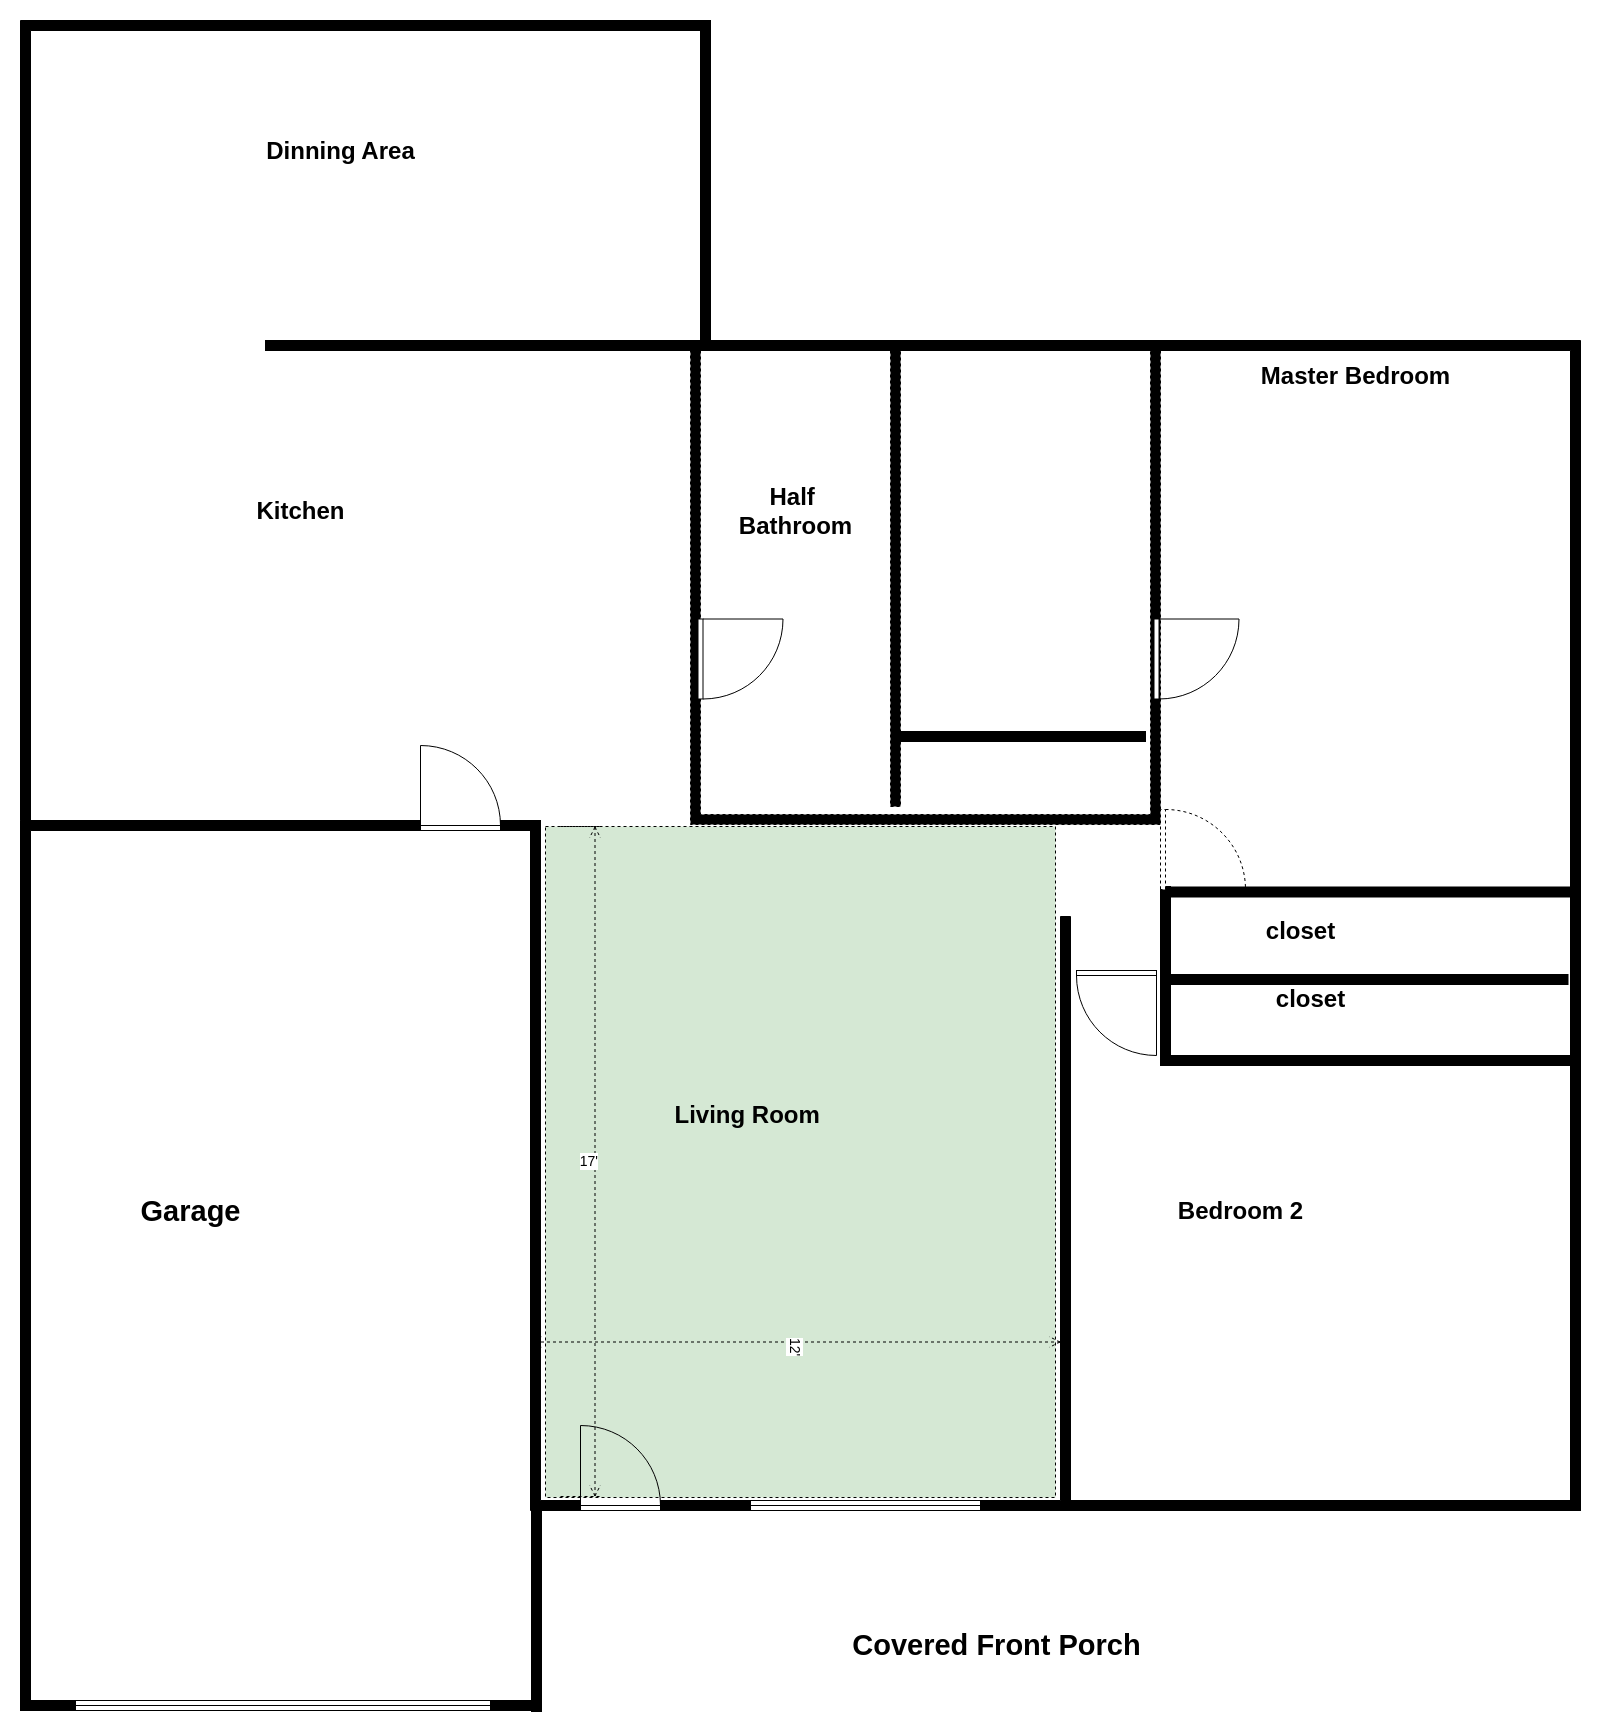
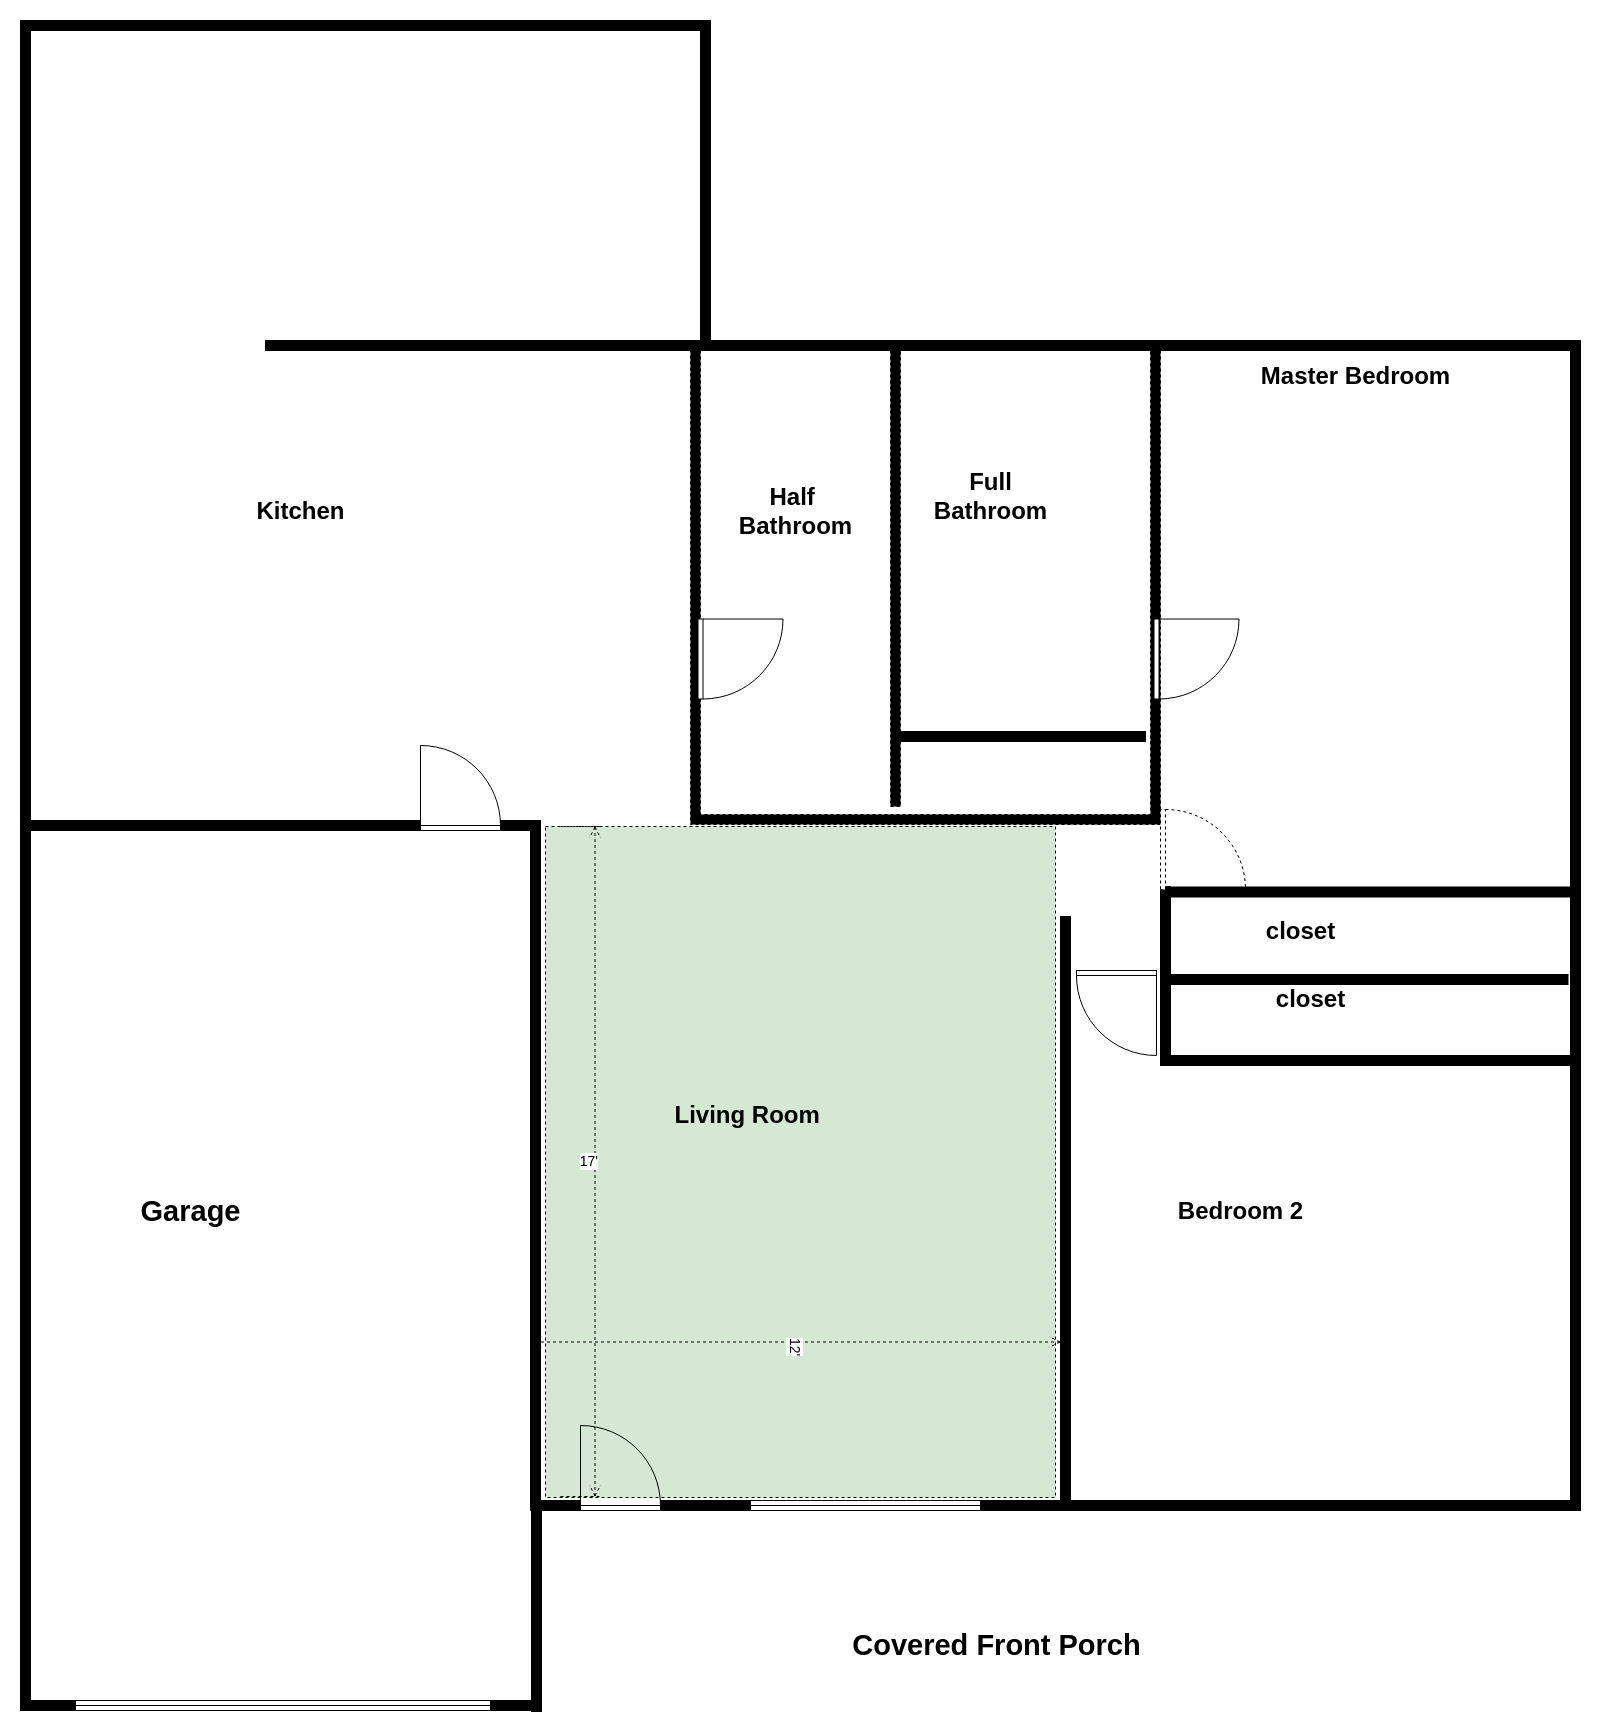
  <mxCell id="0" />
  <mxCell id="1" parent="0" />
  <mxCell id="2" value="" style="rounded=0;whiteSpace=wrap;html=1;dashed=1;fillColor=#D5E8D4;" parent="1" vertex="1"><mxGeometry x="545" y="826" width="510" height="671" as="geometry" /></mxCell>
  <mxCell id="3" value="" style="verticalLabelPosition=bottom;html=1;verticalAlign=top;align=center;shape=mxgraph.floorplan.wallCorner;fillColor=#000000;direction=north" parent="1" vertex="1"><mxGeometry x="530" y="820" width="50" height="690" as="geometry" /></mxCell>
  <mxCell id="4" value="" style="verticalLabelPosition=bottom;html=1;verticalAlign=top;align=center;shape=mxgraph.floorplan.doorRight;aspect=fixed;rotation=180;" parent="1" vertex="1"><mxGeometry x="580" y="1425" width="80" height="85" as="geometry" /></mxCell>
  <mxCell id="5" value="" style="verticalLabelPosition=bottom;html=1;verticalAlign=top;align=center;shape=mxgraph.floorplan.wallCorner;fillColor=#000000;direction=west" parent="1" vertex="1"><mxGeometry x="980" y="916" width="90" height="594" as="geometry" /></mxCell>
  <mxCell id="6" value="" style="verticalLabelPosition=bottom;html=1;verticalAlign=top;align=center;shape=mxgraph.floorplan.wall;fillColor=#000000;" parent="1" vertex="1"><mxGeometry x="660" y="1500" width="90" height="10" as="geometry" /></mxCell>
  <mxCell id="7" value="" style="verticalLabelPosition=bottom;html=1;verticalAlign=top;align=center;shape=mxgraph.floorplan.window;fillColor=#ffffff;" parent="1" vertex="1"><mxGeometry x="750" y="1500" width="230" height="10" as="geometry" /></mxCell>
  <mxCell id="8" value="" style="verticalLabelPosition=bottom;html=1;verticalAlign=top;align=center;shape=mxgraph.floorplan.wall;fillColor=#000000;" parent="1" vertex="1"><mxGeometry x="500" y="820" width="40" height="10" as="geometry" /></mxCell>
  <mxCell id="9" value="" style="verticalLabelPosition=bottom;html=1;verticalAlign=top;align=center;shape=mxgraph.floorplan.wall;fillColor=#000000;" parent="1" vertex="1"><mxGeometry x="1162.5" y="974" width="405" height="10" as="geometry" /></mxCell>
  <mxCell id="10" value="&lt;b&gt;&lt;font style=&quot;font-size: 24px&quot;&gt;Living Room&amp;nbsp;&lt;/font&gt;&lt;/b&gt;" style="text;html=1;resizable=0;autosize=1;align=center;verticalAlign=middle;points=[];fillColor=none;strokeColor=none;rounded=0;fontSize=16;" parent="1" vertex="1"><mxGeometry x="665" y="1100" width="170" height="30" as="geometry" /></mxCell>
  <mxCell id="11" value="" style="verticalLabelPosition=bottom;html=1;verticalAlign=top;align=center;shape=mxgraph.floorplan.wall;fillColor=#000000;" parent="1" vertex="1"><mxGeometry x="20" y="1700" width="520" height="10" as="geometry" /></mxCell>
  <mxCell id="12" value="" style="verticalLabelPosition=bottom;html=1;verticalAlign=top;align=center;shape=mxgraph.floorplan.wallCorner;fillColor=#000000;" parent="1" vertex="1"><mxGeometry x="20" y="820" width="400" height="880" as="geometry" /></mxCell>
  <mxCell id="13" value="" style="verticalLabelPosition=bottom;html=1;verticalAlign=top;align=center;shape=mxgraph.floorplan.doorRight;aspect=fixed;rotation=180;" parent="1" vertex="1"><mxGeometry x="420" y="745" width="80" height="85" as="geometry" /></mxCell>
  <mxCell id="14" value="" style="verticalLabelPosition=bottom;html=1;verticalAlign=top;align=center;shape=mxgraph.floorplan.wall;fillColor=#000000;direction=south;" parent="1" vertex="1"><mxGeometry x="531" y="1510" width="10" height="201" as="geometry" /></mxCell>
  <mxCell id="15" value="" style="verticalLabelPosition=bottom;html=1;verticalAlign=top;align=center;shape=mxgraph.floorplan.window;fillColor=#ffffff;" parent="1" vertex="1"><mxGeometry x="75" y="1700" width="415" height="10" as="geometry" /></mxCell>
  <mxCell id="16" value="" style="verticalLabelPosition=bottom;html=1;verticalAlign=top;align=center;shape=mxgraph.floorplan.wallCorner;fillColor=#000000;" parent="1" vertex="1"><mxGeometry x="20" y="20" width="680" height="800" as="geometry" /></mxCell>
  <mxCell id="17" value="" style="verticalLabelPosition=bottom;html=1;verticalAlign=top;align=center;shape=mxgraph.floorplan.wall;fillColor=#000000;" parent="1" vertex="1"><mxGeometry x="265" y="340" width="435" height="10" as="geometry" /></mxCell>
  <mxCell id="18" value="" style="verticalLabelPosition=bottom;html=1;verticalAlign=top;align=center;shape=mxgraph.floorplan.wall;fillColor=#000000;direction=south;" parent="1" vertex="1"><mxGeometry x="700" y="20" width="10" height="330" as="geometry" /></mxCell>
  <mxCell id="19" value="" style="verticalLabelPosition=bottom;html=1;verticalAlign=top;align=center;shape=mxgraph.floorplan.wallCorner;fillColor=#000000;direction=south;" parent="1" vertex="1"><mxGeometry x="710" y="340" width="870" height="1170" as="geometry" /></mxCell>
  <mxCell id="20" value="" style="verticalLabelPosition=bottom;html=1;verticalAlign=top;align=center;shape=mxgraph.floorplan.wall;fillColor=#000000;" parent="1" vertex="1"><mxGeometry x="1070" y="1500" width="510" height="10" as="geometry" /></mxCell>
  <mxCell id="21" value="" style="verticalLabelPosition=bottom;html=1;verticalAlign=top;align=center;shape=mxgraph.floorplan.wall;fillColor=#000000;" parent="1" vertex="1"><mxGeometry x="1160" y="1055" width="410" height="10" as="geometry" /></mxCell>
  <mxCell id="22" value="" style="verticalLabelPosition=bottom;html=1;verticalAlign=top;align=center;shape=mxgraph.floorplan.wall;fillColor=#000000;" parent="1" vertex="1"><mxGeometry x="1167.5" y="886.5" width="410" height="10" as="geometry" /></mxCell>
  <mxCell id="23" value="" style="verticalLabelPosition=bottom;html=1;verticalAlign=top;align=center;shape=mxgraph.floorplan.doorRight;aspect=fixed;rotation=0;" parent="1" vertex="1"><mxGeometry x="1076" y="970" width="80" height="85" as="geometry" /></mxCell>
  <mxCell id="24" value="" style="verticalLabelPosition=bottom;html=1;verticalAlign=top;align=center;shape=mxgraph.floorplan.wall;fillColor=#000000;direction=south;" parent="1" vertex="1"><mxGeometry x="1160" y="886" width="10" height="174" as="geometry" /></mxCell>
  <mxCell id="25" value="" style="verticalLabelPosition=bottom;html=1;verticalAlign=top;align=center;shape=mxgraph.floorplan.wallU;fillColor=#000000;dashed=1;rotation=-180;" parent="1" vertex="1"><mxGeometry x="690" y="350" width="470" height="474" as="geometry" /></mxCell>
  <mxCell id="26" value="" style="verticalLabelPosition=bottom;html=1;verticalAlign=top;align=center;shape=mxgraph.floorplan.wall;fillColor=#000000;direction=south;dashed=1;" parent="1" vertex="1"><mxGeometry x="890" y="345" width="10" height="461" as="geometry" /></mxCell>
  <mxCell id="27" value="&lt;span style=&quot;font-size: 24px&quot;&gt;&lt;b style=&quot;font-size: 29px&quot;&gt;Covered Front Porch&lt;/b&gt;&lt;/span&gt;" style="text;html=1;resizable=0;autosize=1;align=center;verticalAlign=middle;points=[];fillColor=none;strokeColor=none;rounded=0;fontSize=16;" parent="1" vertex="1"><mxGeometry x="846" y="1630" width="300" height="30" as="geometry" /></mxCell>
  <mxCell id="28" value="&lt;span style=&quot;font-size: 24px&quot;&gt;&lt;b style=&quot;font-size: 29px&quot;&gt;Garage&lt;br&gt;&lt;/b&gt;&lt;/span&gt;" style="text;html=1;resizable=0;autosize=1;align=center;verticalAlign=middle;points=[];fillColor=none;strokeColor=none;rounded=0;fontSize=16;" parent="1" vertex="1"><mxGeometry x="130" y="1196" width="120" height="30" as="geometry" /></mxCell>
  <mxCell id="29" value="" style="verticalLabelPosition=bottom;html=1;verticalAlign=top;align=center;shape=mxgraph.floorplan.doorRight;aspect=fixed;rotation=-90;" parent="1" vertex="1"><mxGeometry x="1156" y="616" width="80" height="85" as="geometry" /></mxCell>
  <mxCell id="30" value="" style="verticalLabelPosition=bottom;html=1;verticalAlign=top;align=center;shape=mxgraph.floorplan.doorLeft;aspect=fixed;dashed=1;rotation=-90;" parent="1" vertex="1"><mxGeometry x="1162.5" y="806.5" width="80" height="85" as="geometry" /></mxCell>
  <mxCell id="31" value="&lt;b&gt;&lt;font style=&quot;font-size: 24px&quot;&gt;Bedroom 2&lt;/font&gt;&lt;/b&gt;" style="text;html=1;resizable=0;autosize=1;align=center;verticalAlign=middle;points=[];fillColor=none;strokeColor=none;rounded=0;fontSize=16;" parent="1" vertex="1"><mxGeometry x="1170" y="1196" width="140" height="30" as="geometry" /></mxCell>
  <mxCell id="32" value="&lt;b&gt;&lt;font style=&quot;font-size: 24px&quot;&gt;Master Bedroom&lt;/font&gt;&lt;/b&gt;" style="text;html=1;resizable=0;autosize=1;align=center;verticalAlign=middle;points=[];fillColor=none;strokeColor=none;rounded=0;fontSize=16;" parent="1" vertex="1"><mxGeometry x="1255" y="360.5" width="200" height="30" as="geometry" /></mxCell>
+ <mxCell id="33" value="&lt;b&gt;&lt;font style=&quot;font-size: 24px&quot;&gt;Full &lt;br&gt;Bathroom&lt;br&gt;&lt;br&gt;&lt;/font&gt;&lt;/b&gt;" style="text;html=1;resizable=0;autosize=1;align=center;verticalAlign=middle;points=[];fillColor=none;strokeColor=none;rounded=0;fontSize=16;" parent="1" vertex="1"><mxGeometry x="925" y="475.5" width="130" height="70" as="geometry" /></mxCell>
  <mxCell id="34" value="&lt;b&gt;&lt;font style=&quot;font-size: 24px&quot;&gt;Half&amp;nbsp;&lt;br&gt;Bathroom&lt;br&gt;&lt;br&gt;&lt;/font&gt;&lt;/b&gt;" style="text;html=1;resizable=0;autosize=1;align=center;verticalAlign=middle;points=[];fillColor=none;strokeColor=none;rounded=0;fontSize=16;" parent="1" vertex="1"><mxGeometry x="730" y="490.5" width="130" height="70" as="geometry" /></mxCell>
  <mxCell id="35" value="" style="verticalLabelPosition=bottom;html=1;verticalAlign=top;align=center;shape=mxgraph.floorplan.doorRight;aspect=fixed;rotation=-90;" parent="1" vertex="1"><mxGeometry x="700" y="616" width="80" height="85" as="geometry" /></mxCell>
  <mxCell id="36" value="&lt;b&gt;&lt;font style=&quot;font-size: 24px&quot;&gt;Kitchen&lt;/font&gt;&lt;/b&gt;" style="text;html=1;resizable=0;autosize=1;align=center;verticalAlign=middle;points=[];fillColor=none;strokeColor=none;rounded=0;fontSize=16;" parent="1" vertex="1"><mxGeometry x="250" y="495.5" width="100" height="30" as="geometry" /></mxCell>
- <mxCell id="37" value="&lt;b&gt;&lt;font style=&quot;font-size: 24px&quot;&gt;Dinning Area&lt;/font&gt;&lt;/b&gt;" style="text;html=1;resizable=0;autosize=1;align=center;verticalAlign=middle;points=[];fillColor=none;strokeColor=none;rounded=0;fontSize=16;" parent="1" vertex="1"><mxGeometry x="260" y="136" width="160" height="30" as="geometry" /></mxCell>
  <mxCell id="38" value="&lt;b&gt;&lt;font style=&quot;font-size: 24px&quot;&gt;closet&lt;/font&gt;&lt;/b&gt;" style="text;html=1;resizable=0;autosize=1;align=center;verticalAlign=middle;points=[];fillColor=none;strokeColor=none;rounded=0;fontSize=16;" parent="1" vertex="1"><mxGeometry x="1260" y="916" width="80" height="30" as="geometry" /></mxCell>
  <mxCell id="39" value="&lt;b&gt;&lt;font style=&quot;font-size: 24px&quot;&gt;closet&lt;/font&gt;&lt;/b&gt;" style="text;html=1;resizable=0;autosize=1;align=center;verticalAlign=middle;points=[];fillColor=none;strokeColor=none;rounded=0;fontSize=16;" parent="1" vertex="1"><mxGeometry x="1270" y="984" width="80" height="30" as="geometry" /></mxCell>
  <mxCell id="40" value="&lt;font style=&quot;font-size: 14px&quot;&gt;17'&lt;/font&gt;" style="shape=dimension;direction=north;whiteSpace=wrap;html=1;align=right;points=[];verticalAlign=middle;labelBackgroundColor=#ffffff;dashed=1;" parent="1" vertex="1"><mxGeometry x="560" y="826" width="40" height="670" as="geometry" /></mxCell>
  <mxCell id="41" value="&lt;font style=&quot;font-size: 14px&quot;&gt;12'&lt;/font&gt;" style="shape=dimension;direction=south;whiteSpace=wrap;html=1;align=left;points=[];verticalAlign=middle;labelBackgroundColor=#ffffff;dashed=1;rotation=90;" parent="1" vertex="1"><mxGeometry x="775" y="1091" width="40" height="530" as="geometry" /></mxCell>
  <mxCell id="42" value="" style="verticalLabelPosition=bottom;html=1;verticalAlign=top;align=center;shape=mxgraph.floorplan.wall;fillColor=#000000;" vertex="1" parent="1"><mxGeometry x="895" y="731" width="250" height="10" as="geometry" /></mxCell>
